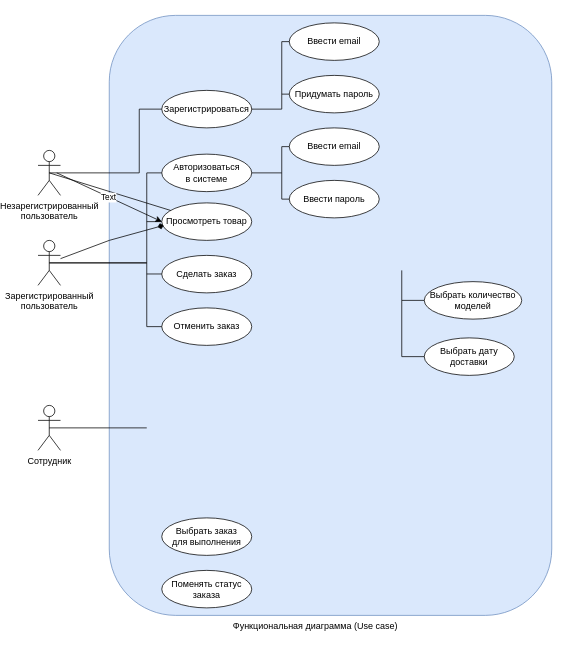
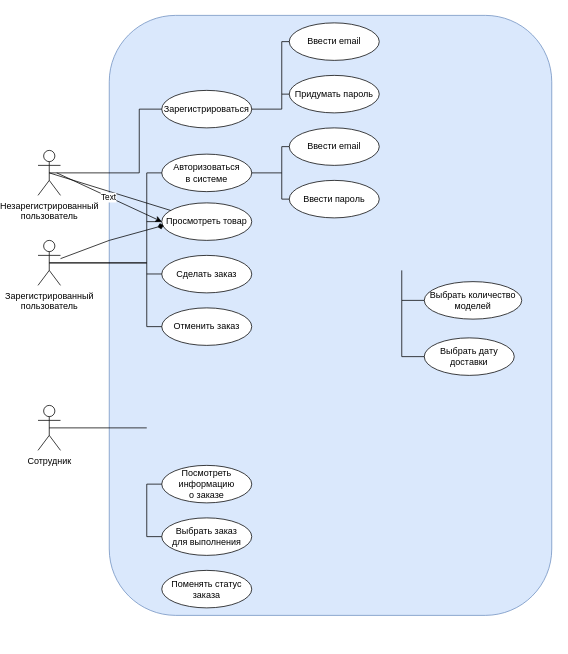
  <mxCell id="0" />
  <mxCell id="1" parent="0" />
  <mxCell id="2" value="" style="rounded=1;whiteSpace=wrap;html=1;fillColor=#dae8fc;strokeColor=#6c8ebf;" parent="1" vertex="1"><mxGeometry x="115" width="590" height="800" as="geometry" y="20" /></mxCell>
  <mxCell id="3" value="Незарегистрированный&lt;br&gt;пользователь" style="shape=umlActor;verticalLabelPosition=bottom;verticalAlign=top;html=1;outlineConnect=0;" parent="1" vertex="1"><mxGeometry x="20" y="200" width="30" height="60" as="geometry" /></mxCell>
  <mxCell id="4" value="Зарегистрированный&lt;br&gt;пользователь" style="shape=umlActor;verticalLabelPosition=bottom;verticalAlign=top;html=1;outlineConnect=0;" parent="1" vertex="1"><mxGeometry x="20" y="320" width="30" height="60" as="geometry" /></mxCell>
  <mxCell id="5" value="Зарегистрироваться" style="ellipse;whiteSpace=wrap;html=1;" parent="1" vertex="1"><mxGeometry x="185" y="120" width="120" height="50" as="geometry" /></mxCell>
  <mxCell id="6" value="" style="endArrow=none;html=1;rounded=0;exitX=0.5;exitY=0.5;exitDx=0;exitDy=0;exitPerimeter=0;entryX=0;entryY=0.5;entryDx=0;entryDy=0;" parent="1" source="3" target="5" edge="1"><mxGeometry width="50" height="50" relative="1" as="geometry"><mxPoint x="375" y="390" as="sourcePoint" /><mxPoint x="214.8" y="230" as="targetPoint" /><Array as="points"><mxPoint x="155" y="230" /><mxPoint x="155" y="145" /></Array></mxGeometry></mxCell>
  <mxCell id="7" value="Авторизоваться&lt;br&gt;в системе" style="ellipse;whiteSpace=wrap;html=1;" parent="1" vertex="1"><mxGeometry x="185" y="205" width="120" height="50" as="geometry" /></mxCell>
  <mxCell id="8" value="Просмотреть товар" style="ellipse;whiteSpace=wrap;html=1;" parent="1" vertex="1"><mxGeometry x="185" y="270" width="120" height="50" as="geometry" /></mxCell>
  <mxCell id="9" value="Сделать заказ" style="ellipse;whiteSpace=wrap;html=1;" parent="1" vertex="1"><mxGeometry x="185" y="340" width="120" height="50" as="geometry" /></mxCell>
  <mxCell id="10" value="Отменить заказ" style="ellipse;whiteSpace=wrap;html=1;" parent="1" vertex="1"><mxGeometry x="185" y="410" width="120" height="50" as="geometry" /></mxCell>
  <mxCell id="11" value="" style="endArrow=none;html=1;rounded=0;exitX=0.5;exitY=0.5;exitDx=0;exitDy=0;exitPerimeter=0;entryX=0;entryY=0.5;entryDx=0;entryDy=0;" parent="1" source="4" target="7" edge="1"><mxGeometry width="50" height="50" relative="1" as="geometry"><mxPoint x="375" y="390" as="sourcePoint" /><mxPoint x="425" y="340" as="targetPoint" /><Array as="points"><mxPoint x="165" y="350" /><mxPoint x="165" y="230" /></Array></mxGeometry></mxCell>
  <mxCell id="12" value="" style="endArrow=none;html=1;rounded=0;exitX=0.5;exitY=0.5;exitDx=0;exitDy=0;exitPerimeter=0;" parent="1" source="3" target="8" edge="1"><mxGeometry width="50" height="50" relative="1" as="geometry"><mxPoint x="375" y="390" as="sourcePoint" /><mxPoint x="425" y="340" as="targetPoint" /></mxGeometry></mxCell>
  <mxCell id="13" value="" style="endArrow=none;html=1;rounded=0;exitX=0;exitY=0.5;exitDx=0;exitDy=0;" parent="1" source="8" edge="1"><mxGeometry width="50" height="50" relative="1" as="geometry"><mxPoint x="375" y="390" as="sourcePoint" /><mxPoint x="165" y="295" as="targetPoint" /></mxGeometry></mxCell>
  <mxCell id="14" value="" style="endArrow=none;html=1;rounded=0;exitX=0;exitY=0.5;exitDx=0;exitDy=0;entryX=0.5;entryY=0.5;entryDx=0;entryDy=0;entryPerimeter=0;" parent="1" source="10" target="4" edge="1"><mxGeometry width="50" height="50" relative="1" as="geometry"><mxPoint x="375" y="390" as="sourcePoint" /><mxPoint x="425" y="340" as="targetPoint" /><Array as="points"><mxPoint x="165" y="435" /><mxPoint x="165" y="350" /></Array></mxGeometry></mxCell>
  <mxCell id="15" value="" style="endArrow=none;html=1;rounded=0;exitX=0;exitY=0.5;exitDx=0;exitDy=0;" parent="1" edge="1"><mxGeometry width="50" height="50" relative="1" as="geometry"><mxPoint x="185" y="364.8" as="sourcePoint" /><mxPoint x="165" y="364.8" as="targetPoint" /></mxGeometry></mxCell>
  <mxCell id="16" value="Ввести email" style="ellipse;whiteSpace=wrap;html=1;" parent="1" vertex="1"><mxGeometry x="355" y="30" width="120" height="50" as="geometry" /></mxCell>
  <mxCell id="17" value="Придумать пароль" style="ellipse;whiteSpace=wrap;html=1;" parent="1" vertex="1"><mxGeometry x="355" y="100" width="120" height="50" as="geometry" /></mxCell>
  <mxCell id="18" value="" style="endArrow=none;html=1;rounded=0;exitX=1;exitY=0.5;exitDx=0;exitDy=0;entryX=0;entryY=0.5;entryDx=0;entryDy=0;" parent="1" source="5" target="17" edge="1"><mxGeometry width="50" height="50" relative="1" as="geometry"><mxPoint x="535" y="310" as="sourcePoint" /><mxPoint x="345" y="145" as="targetPoint" /><Array as="points"><mxPoint x="345" y="145" /><mxPoint x="345" y="125" /></Array></mxGeometry></mxCell>
  <mxCell id="19" value="" style="endArrow=none;html=1;rounded=0;entryX=0;entryY=0.5;entryDx=0;entryDy=0;" parent="1" target="16" edge="1"><mxGeometry width="50" height="50" relative="1" as="geometry"><mxPoint x="345" y="125" as="sourcePoint" /><mxPoint x="395" y="75" as="targetPoint" /><Array as="points"><mxPoint x="345" y="55" /></Array></mxGeometry></mxCell>
  <mxCell id="20" value="Ввести email" style="ellipse;whiteSpace=wrap;html=1;" parent="1" vertex="1"><mxGeometry x="355" y="170" width="120" height="50" as="geometry" /></mxCell>
  <mxCell id="21" value="Ввести пароль" style="ellipse;whiteSpace=wrap;html=1;" parent="1" vertex="1"><mxGeometry x="355" y="240" width="120" height="50" as="geometry" /></mxCell>
  <mxCell id="22" value="" style="endArrow=none;html=1;rounded=0;exitX=1;exitY=0.5;exitDx=0;exitDy=0;entryX=0;entryY=0.5;entryDx=0;entryDy=0;" parent="1" source="7" target="20" edge="1"><mxGeometry width="50" height="50" relative="1" as="geometry"><mxPoint x="535" y="310" as="sourcePoint" /><mxPoint x="585" y="260" as="targetPoint" /><Array as="points"><mxPoint x="345" y="230" /><mxPoint x="345" y="195" /></Array></mxGeometry></mxCell>
  <mxCell id="23" value="" style="endArrow=none;html=1;rounded=0;entryX=0;entryY=0.5;entryDx=0;entryDy=0;" parent="1" target="21" edge="1"><mxGeometry width="50" height="50" relative="1" as="geometry"><mxPoint x="345" y="230" as="sourcePoint" /><mxPoint x="585" y="260" as="targetPoint" /><Array as="points"><mxPoint x="345" y="265" /></Array></mxGeometry></mxCell>
  <mxCell id="24" value="Выбрать количество&lt;br&gt;моделей" style="ellipse;whiteSpace=wrap;html=1;" parent="1" vertex="1"><mxGeometry x="535" y="375" width="130" height="50" as="geometry" /></mxCell>
  <mxCell id="25" value="" style="endArrow=none;html=1;rounded=0;entryX=0;entryY=0.5;entryDx=0;entryDy=0;" parent="1" target="24" edge="1"><mxGeometry width="50" height="50" relative="1" as="geometry"><mxPoint x="505" y="360" as="sourcePoint" /><mxPoint x="625" y="370" as="targetPoint" /><Array as="points"><mxPoint x="505" y="400" /></Array></mxGeometry></mxCell>
  <mxCell id="26" value="Выбрать дату&lt;br&gt;доставки" style="ellipse;whiteSpace=wrap;html=1;" parent="1" vertex="1"><mxGeometry x="535" y="450" width="120" height="50" as="geometry" /></mxCell>
  <mxCell id="27" value="" style="endArrow=none;html=1;rounded=0;exitX=0;exitY=0.5;exitDx=0;exitDy=0;" parent="1" source="26" edge="1"><mxGeometry width="50" height="50" relative="1" as="geometry"><mxPoint x="595" y="420" as="sourcePoint" /><mxPoint x="505" y="400" as="targetPoint" /><Array as="points"><mxPoint x="505" y="475" /></Array></mxGeometry></mxCell>
  <mxCell id="28" value="Сотрудник" style="shape=umlActor;verticalLabelPosition=bottom;verticalAlign=top;html=1;outlineConnect=0;" parent="1" vertex="1"><mxGeometry x="20" y="540" width="30" height="60" as="geometry" /></mxCell>
+ <mxCell id="29" value="Посмотреть&lt;br&gt;информацию&lt;br&gt;о заказе" style="ellipse;whiteSpace=wrap;html=1;" parent="1" vertex="1"><mxGeometry x="185" y="620" width="120" height="50" as="geometry" /></mxCell>
  <mxCell id="30" value="Выбрать заказ&lt;br&gt;для выполнения" style="ellipse;whiteSpace=wrap;html=1;" parent="1" vertex="1"><mxGeometry x="185" y="690" width="120" height="50" as="geometry" /></mxCell>
  <mxCell id="31" value="Поменять статус&lt;br&gt;заказа" style="ellipse;whiteSpace=wrap;html=1;" parent="1" vertex="1"><mxGeometry x="185" y="760" width="120" height="50" as="geometry" /></mxCell>
+ <mxCell id="32" value="" style="endArrow=none;html=1;rounded=0;exitX=0;exitY=0.5;exitDx=0;exitDy=0;entryX=0;entryY=0.5;entryDx=0;entryDy=0;" parent="1" source="30" target="29" edge="1"><mxGeometry width="50" height="50" relative="1" as="geometry"><mxPoint x="275" y="690" as="sourcePoint" /><mxPoint x="325" y="640" as="targetPoint" /><Array as="points"><mxPoint x="165" y="715" /><mxPoint x="165" y="645" /></Array></mxGeometry></mxCell>
  <mxCell id="33" value="" style="endArrow=none;html=1;rounded=0;exitX=0.5;exitY=0.5;exitDx=0;exitDy=0;exitPerimeter=0;" parent="1" source="28" edge="1"><mxGeometry width="50" height="50" relative="1" as="geometry"><mxPoint x="505" y="520" as="sourcePoint" /><mxPoint x="165" y="570" as="targetPoint" /></mxGeometry></mxCell>
- <mxCell id="34" value="Функциональная диаграмма (Use case)" style="text;html=1;strokeColor=none;fillColor=none;align=center;verticalAlign=middle;whiteSpace=wrap;rounded=0;" parent="1" vertex="1"><mxGeometry x="265" y="820" width="250" height="30" as="geometry" /></mxCell>
  <mxCell id="35" value="" style="endArrow=diamond;html=1;rounded=0;entryX=0.021;entryY=0.6;entryDx=0;entryDy=0;entryPerimeter=0;" edge="1" parent="1" source="4" target="8"><mxGeometry width="50" height="50" relative="1" as="geometry"><mxPoint x="315" y="340" as="sourcePoint" /><mxPoint x="365" y="290" as="targetPoint" /><Array as="points"><mxPoint x="115" y="320" /></Array></mxGeometry></mxCell>
  <mxCell id="36" value="" style="endArrow=classic;html=1;rounded=0;entryX=0;entryY=0.5;entryDx=0;entryDy=0;" edge="1" parent="1" target="8"><mxGeometry width="50" height="50" relative="1" as="geometry"><mxPoint x="45" y="230" as="sourcePoint" /><mxPoint x="365" y="290" as="targetPoint" /></mxGeometry></mxCell>
  <mxCell id="37" value="Text" style="edgeLabel;html=1;align=center;verticalAlign=middle;resizable=0;points=[];" vertex="1" connectable="0" parent="36"><mxGeometry x="-0.013" relative="1" as="geometry"><mxPoint as="offset" /></mxGeometry></mxCell>
